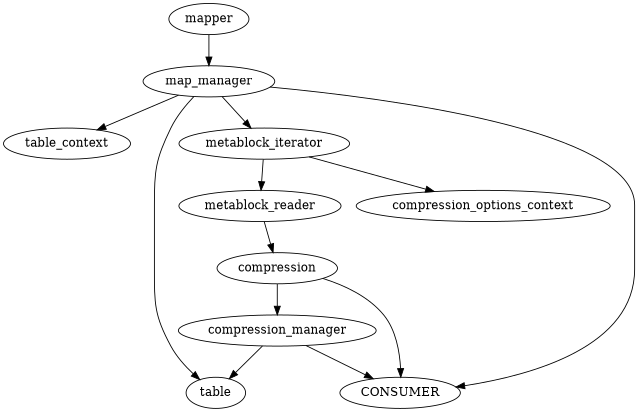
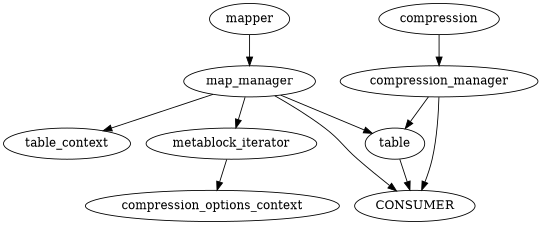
  digraph {
    mapper
    map_manager
    n3 [label=table_context]
    table
    metablock_iterator
    CONSUMER
-   metablock_reader
    compression_options_context
    compression
    compression_manager
    mapper -> map_manager
    map_manager -> n3
    map_manager -> table
    map_manager -> metablock_iterator
    map_manager -> CONSUMER
-   compression -> CONSUMER
-   metablock_iterator -> metablock_reader
+   table -> CONSUMER
    metablock_iterator -> compression_options_context
-   metablock_reader -> compression
    compression -> compression_manager
    compression_manager -> table
    compression_manager -> CONSUMER
  }
